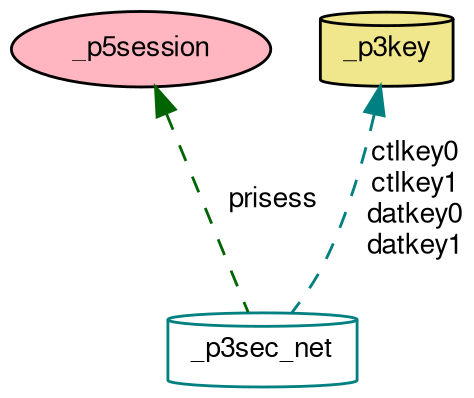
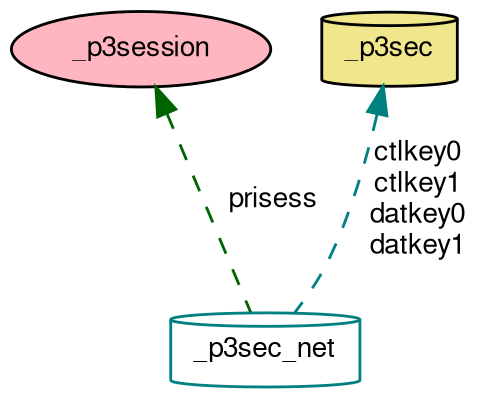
  digraph {
    node [color=black fontname=FreeSans fontsize=10 shape=cylinder style=filled]
    edge [dir=back fontname=FreeSans fontsize=10 labelfontname=FreeSans labelfontsize=10 style=dashed]
    n1 [color=teal fillcolor=white fontcolor=black height=0.2 label=_p3sec_net width=0.4]
-   n2 [fillcolor=lightpink height=0.2 label=_p5session shape=ellipse width=0.4]
-   n3 [fillcolor=khaki height=0.2 label=_p3key width=0.4]
+   n2 [fillcolor=lightpink height=0.2 label=_p3session shape=ellipse width=0.4]
+   n3 [fillcolor=khaki height=0.2 label=_p3sec width=0.4]
    n2 -> n1 [color=darkgreen label=prisess]
    n3 -> n1 [color=teal label="ctlkey0\nctlkey1\ndatkey0\ndatkey1"]
  }
